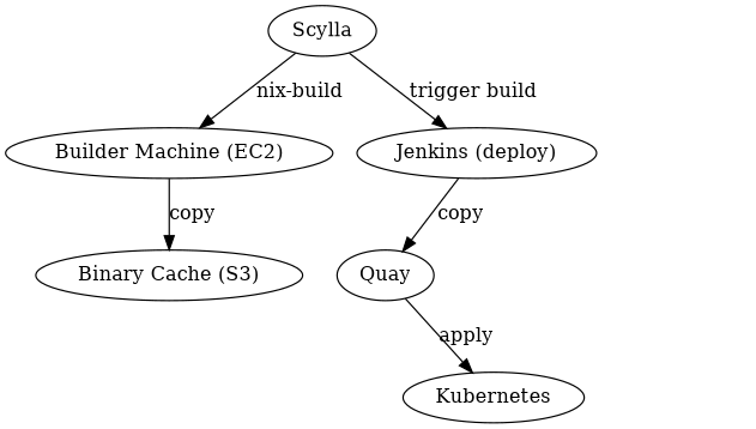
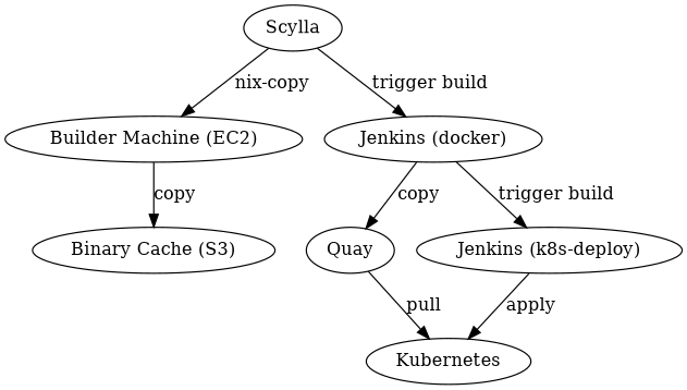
  digraph {
    Scylla
    "Builder Machine (EC2)"
-   "Jenkins (docker)" [label="Jenkins (deploy)"]
+   "Jenkins (docker)"
    "Binary Cache (S3)"
    Quay
+   "Jenkins (k8s-deploy)"
    Kubernetes
-   Scylla -> "Builder Machine (EC2)" [label="nix-build"]
+   Scylla -> "Builder Machine (EC2)" [label="nix-copy"]
    Scylla -> "Jenkins (docker)" [label="trigger build"]
    "Builder Machine (EC2)" -> "Binary Cache (S3)" [label=copy]
    "Jenkins (docker)" -> Quay [label=copy]
-   Quay -> Kubernetes [label=apply]
+   "Jenkins (docker)" -> "Jenkins (k8s-deploy)" [label="trigger build"]
+   Quay -> Kubernetes [label=pull]
+   "Jenkins (k8s-deploy)" -> Kubernetes [label=apply]
  }
